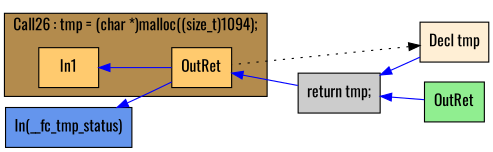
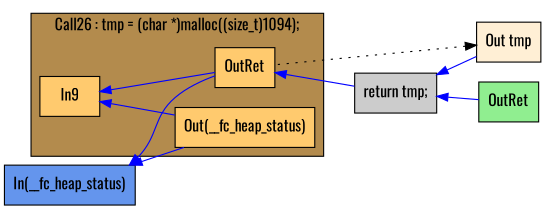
  digraph {
    fontname=Oswald
    rankdir=LR
    node [fillcolor="#FFCA6E" fontname=Oswald shape=box style=filled]
    edge [color="#0000FF" dir=back fontname=Oswald]
-   n1 [label=In1]
+   n1 [label=In9]
+   n2 [label="Out(__fc_heap_status)"]
    n3 [label=OutRet]
    n4 [fillcolor="#CCCCCC" label="return tmp;"]
-   n5 [fillcolor="#FFEFD5" label="Decl tmp"]
+   n5 [fillcolor="#FFEFD5" label="Out tmp"]
    n6 [fillcolor="#90EE90" label=OutRet]
-   n7 [fillcolor="#6495ED" label="In(__fc_tmp_status)"]
+   n7 [fillcolor="#6495ED" label="In(__fc_heap_status)"]
    subgraph cluster_1 {
      fillcolor="#B38B4D"
      label="Call26 : tmp = (char *)malloc((size_t)1094);"
      style=filled
      n1
+     n2
      n3
    }
+   n1 -> n2
    n1 -> n3
    n3 -> n4
    n4 -> n5
    n4 -> n6
    n5 -> n3 [color="#000000" style=dotted]
+   n7 -> n2
    n7 -> n3
  }
